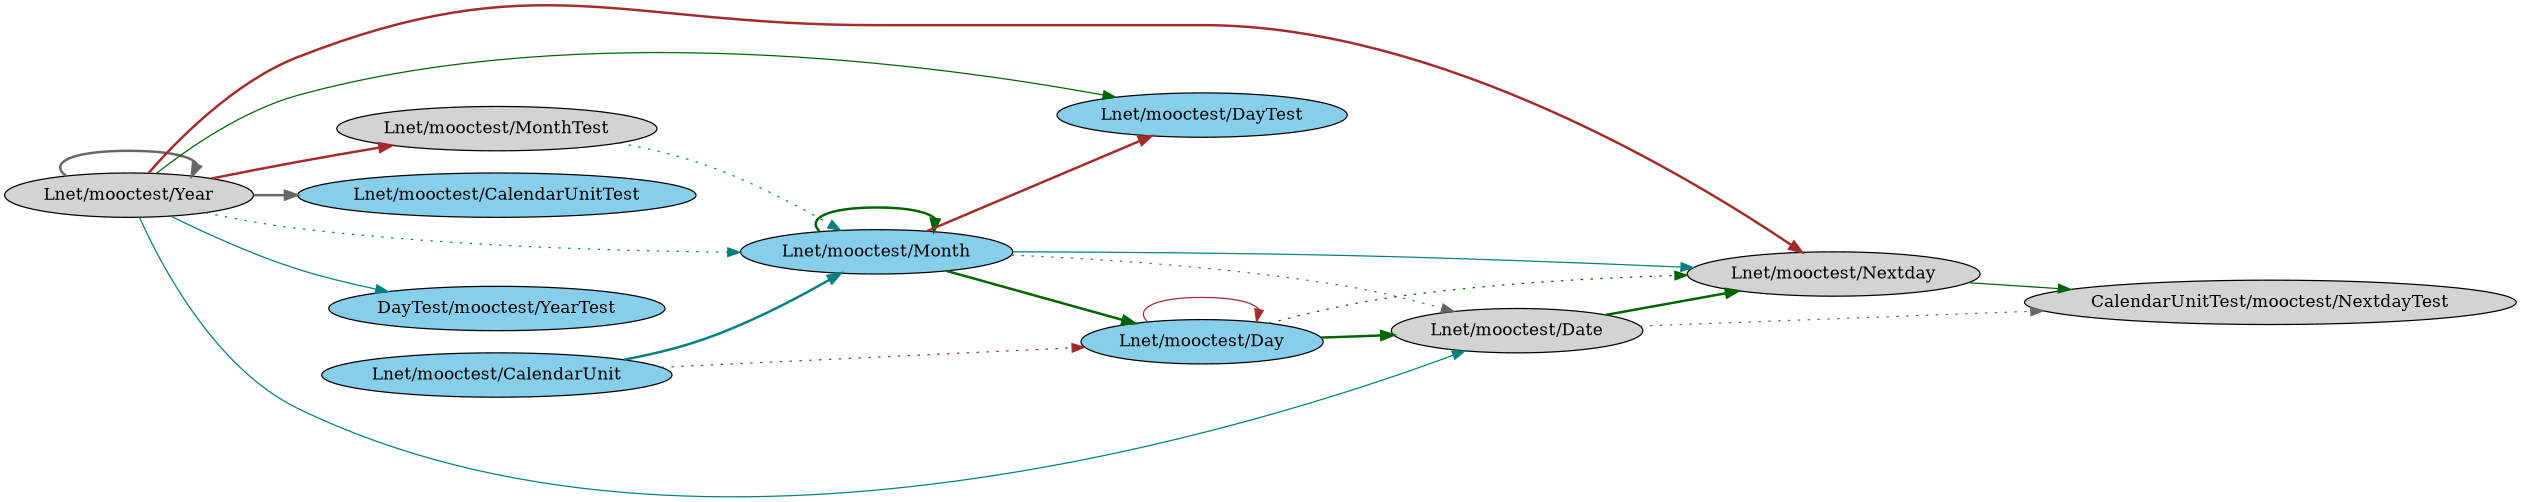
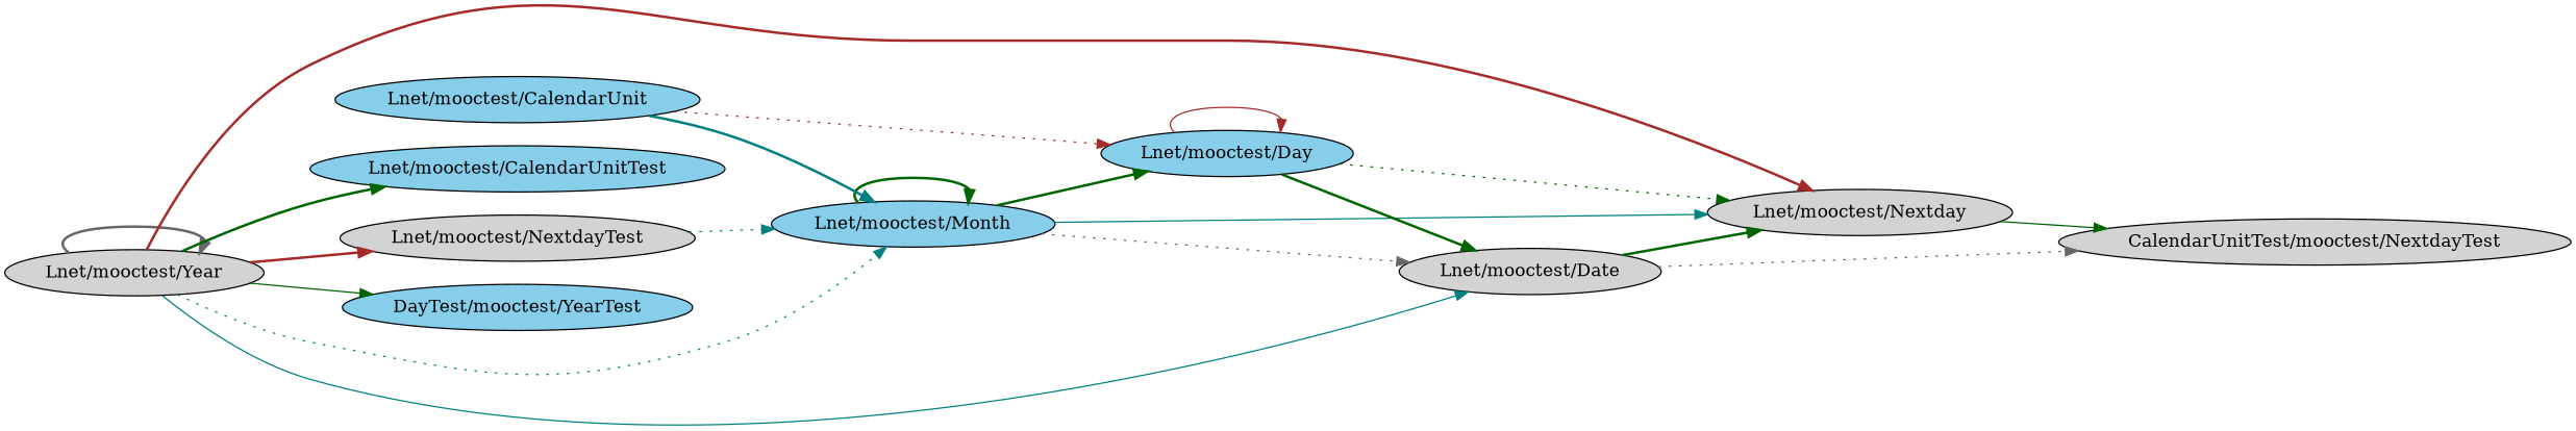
  digraph {
    rankdir=LR
    node [fillcolor=skyblue style=filled]
    edge [color=darkgreen style=bold]
    "Lnet/mooctest/Year" [fillcolor=lightgrey]
    n2 [label="DayTest/mooctest/YearTest"]
    "Lnet/mooctest/Date" [fillcolor=lightgrey]
    "Lnet/mooctest/CalendarUnitTest"
    "Lnet/mooctest/Nextday" [fillcolor=lightgrey]
    "Lnet/mooctest/Month"
-   "Lnet/mooctest/MonthTest" [fillcolor=lightgrey]
-   "Lnet/mooctest/DayTest"
+   "Lnet/mooctest/MonthTest" [fillcolor=lightgrey label="Lnet/mooctest/NextdayTest"]
    n9 [fillcolor=lightgrey label="CalendarUnitTest/mooctest/NextdayTest"]
    "Lnet/mooctest/Day"
    "Lnet/mooctest/CalendarUnit"
    "Lnet/mooctest/Year" -> "Lnet/mooctest/Year" [color=gray40]
-   "Lnet/mooctest/Year" -> n2 [color=teal style=solid]
+   "Lnet/mooctest/Year" -> n2 [style=solid]
    "Lnet/mooctest/Year" -> "Lnet/mooctest/Date" [color=teal style=solid]
-   "Lnet/mooctest/Year" -> "Lnet/mooctest/CalendarUnitTest" [color=gray40]
+   "Lnet/mooctest/Year" -> "Lnet/mooctest/CalendarUnitTest"
    "Lnet/mooctest/Year" -> "Lnet/mooctest/Nextday" [color=brown]
    "Lnet/mooctest/Year" -> "Lnet/mooctest/Month" [color=teal style=dotted]
    "Lnet/mooctest/Year" -> "Lnet/mooctest/MonthTest" [color=brown]
-   "Lnet/mooctest/Year" -> "Lnet/mooctest/DayTest" [style=solid]
    "Lnet/mooctest/Date" -> "Lnet/mooctest/Nextday"
    "Lnet/mooctest/Date" -> n9 [color=gray40 style=dotted]
    "Lnet/mooctest/Nextday" -> n9 [style=solid]
    "Lnet/mooctest/Month" -> "Lnet/mooctest/Date" [color=gray40 style=dotted]
    "Lnet/mooctest/Month" -> "Lnet/mooctest/Nextday" [color=teal style=solid]
    "Lnet/mooctest/Month" -> "Lnet/mooctest/Month"
-   "Lnet/mooctest/Month" -> "Lnet/mooctest/DayTest" [color=brown]
    "Lnet/mooctest/Month" -> "Lnet/mooctest/Day"
    "Lnet/mooctest/MonthTest" -> "Lnet/mooctest/Month" [color=teal style=dotted]
    "Lnet/mooctest/Day" -> "Lnet/mooctest/Date"
    "Lnet/mooctest/Day" -> "Lnet/mooctest/Nextday" [style=dotted]
    "Lnet/mooctest/Day" -> "Lnet/mooctest/Day" [color=brown style=solid]
    "Lnet/mooctest/CalendarUnit" -> "Lnet/mooctest/Month" [color=teal]
    "Lnet/mooctest/CalendarUnit" -> "Lnet/mooctest/Day" [color=brown style=dotted]
  }
